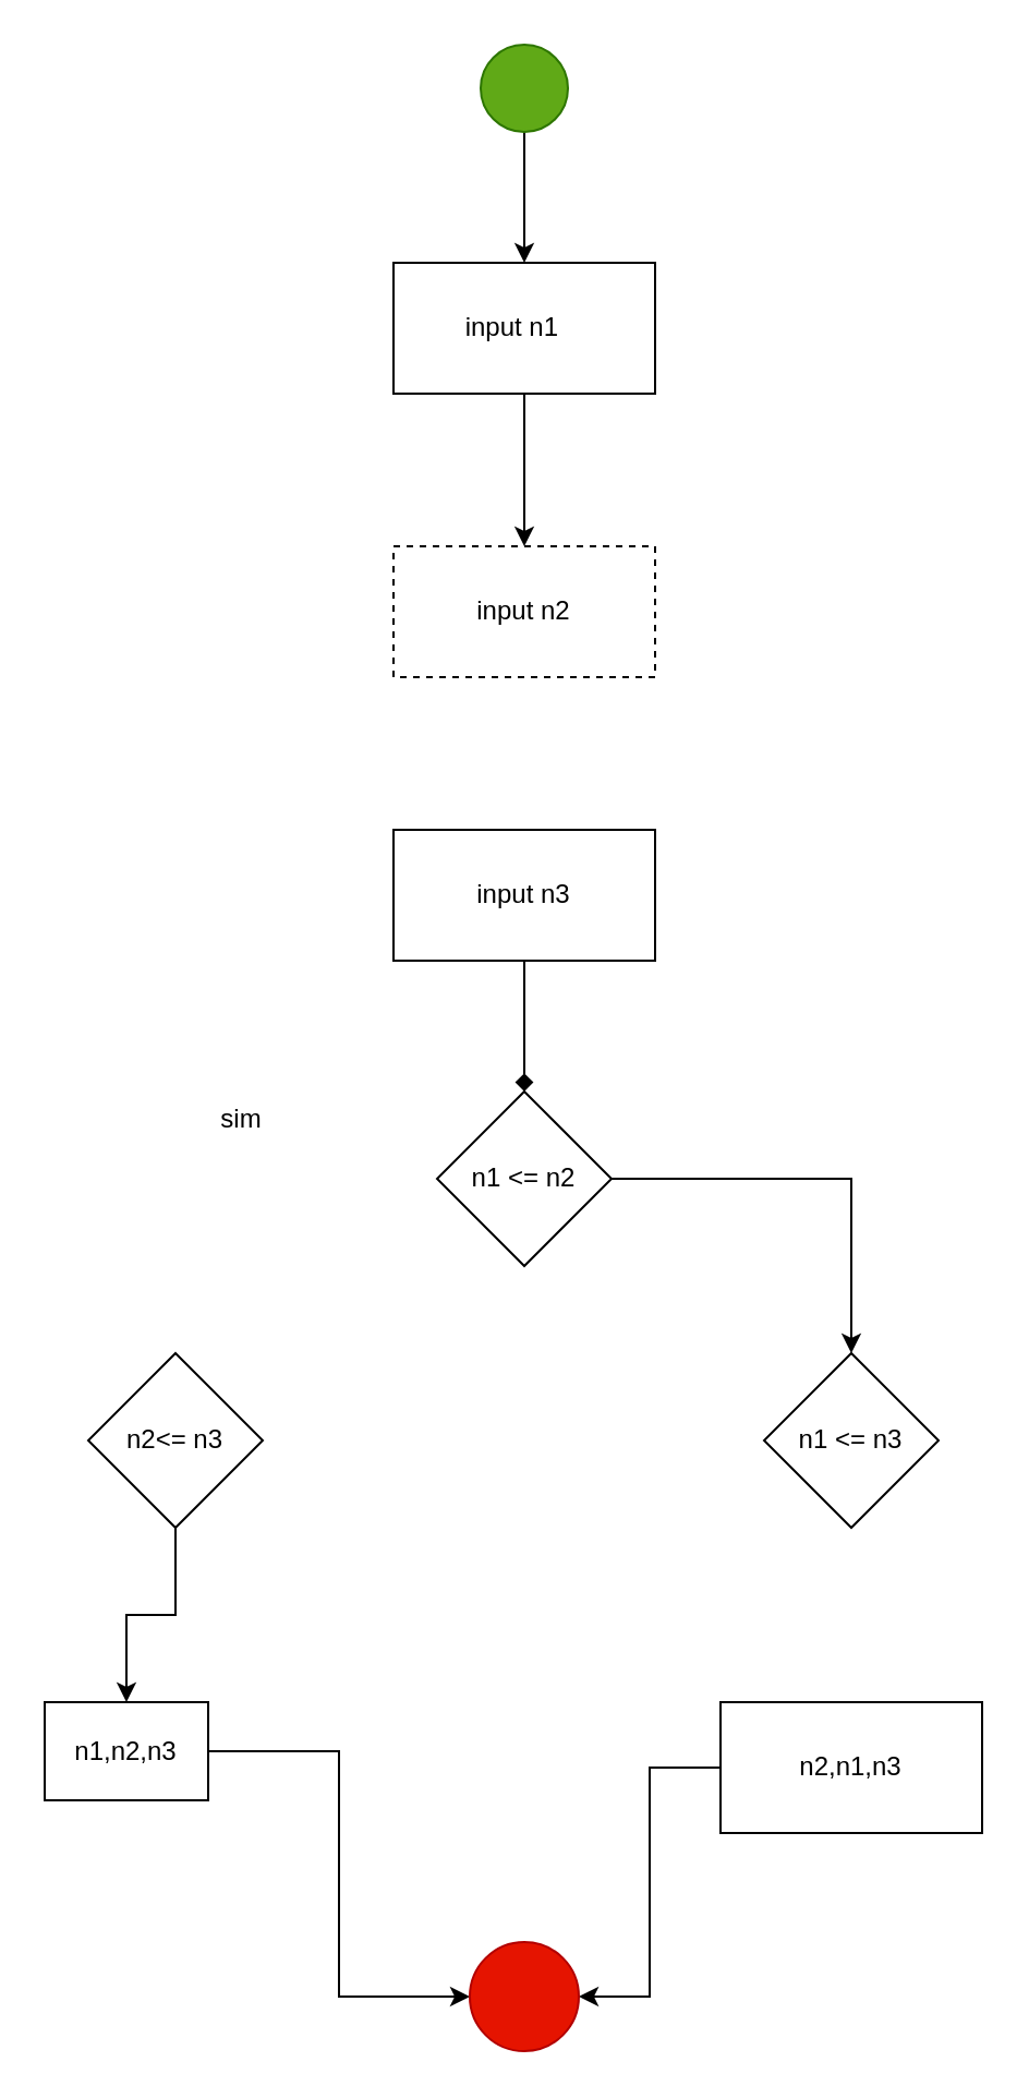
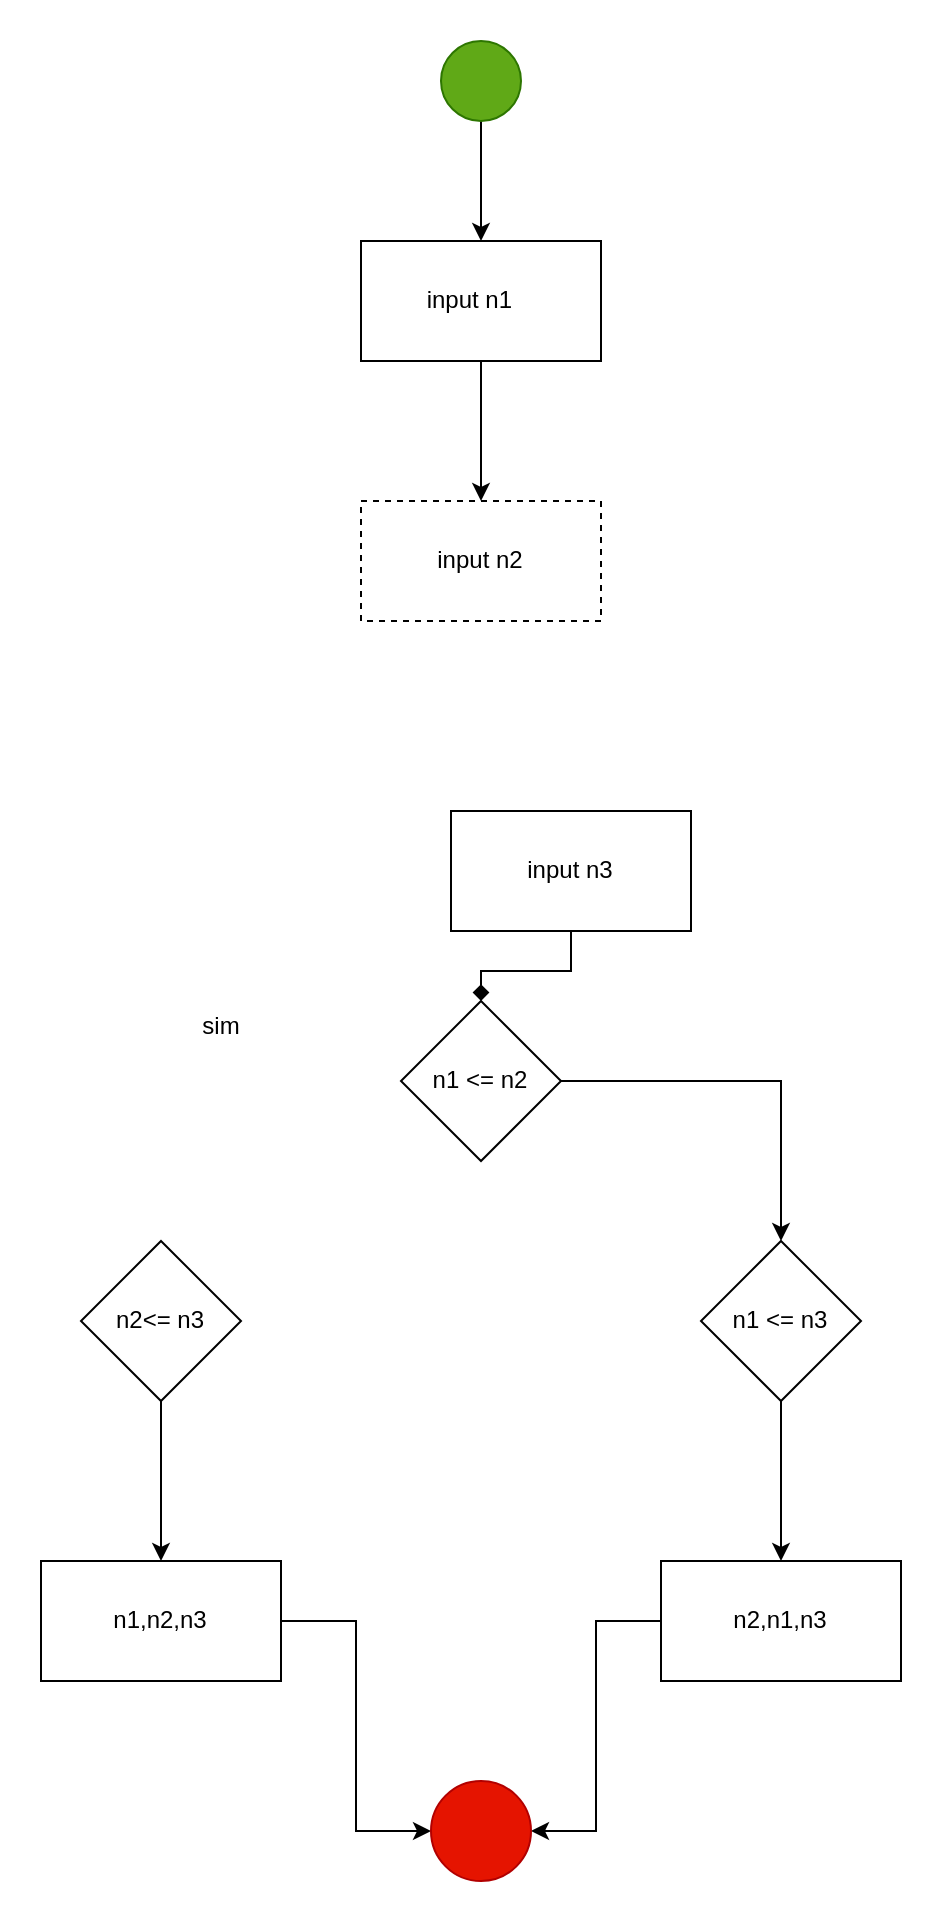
  <mxCell id="0" />
  <mxCell id="1" parent="0" />
  <mxCell id="2" value="" style="edgeStyle=orthogonalEdgeStyle;rounded=0;orthogonalLoop=1;jettySize=auto;html=1;" edge="1" parent="1" source="3" target="5"><mxGeometry relative="1" as="geometry" /></mxCell>
  <mxCell id="3" value="" style="ellipse;whiteSpace=wrap;html=1;aspect=fixed;fillColor=#60a917;fontColor=#ffffff;strokeColor=#2D7600;" vertex="1" parent="1"><mxGeometry x="220" y="20" width="40" height="40" as="geometry" /></mxCell>
  <mxCell id="4" value="" style="edgeStyle=orthogonalEdgeStyle;rounded=0;orthogonalLoop=1;jettySize=auto;html=1;" edge="1" parent="1" source="5" target="6"><mxGeometry relative="1" as="geometry" /></mxCell>
  <mxCell id="5" value="input n1&lt;span style=&quot;white-space: pre;&quot;&gt;&#09;&lt;/span&gt;" style="rounded=0;whiteSpace=wrap;html=1;" vertex="1" parent="1"><mxGeometry x="180" y="120" width="120" height="60" as="geometry" /></mxCell>
  <mxCell id="6" value="input n2" style="rounded=0;whiteSpace=wrap;html=1;dashed=1;" vertex="1" parent="1"><mxGeometry x="180" y="250" width="120" height="60" as="geometry" /></mxCell>
  <mxCell id="7" value="" style="edgeStyle=orthogonalEdgeStyle;rounded=0;orthogonalLoop=1;jettySize=auto;html=1;endArrow=diamond;" edge="1" parent="1" source="8" target="10"><mxGeometry relative="1" as="geometry" /></mxCell>
- <mxCell id="8" value="input n3" style="rounded=0;whiteSpace=wrap;html=1;" vertex="1" parent="1"><mxGeometry x="180" y="380" width="120" height="60" as="geometry" /></mxCell>
+ <mxCell id="8" value="input n3" style="rounded=0;whiteSpace=wrap;html=1;" vertex="1" parent="1"><mxGeometry x="225" y="405" width="120" height="60" as="geometry" /></mxCell>
  <mxCell id="9" style="edgeStyle=orthogonalEdgeStyle;rounded=0;orthogonalLoop=1;jettySize=auto;html=1;entryX=0.5;entryY=0;entryDx=0;entryDy=0;" edge="1" parent="1" source="10" target="14"><mxGeometry relative="1" as="geometry" /></mxCell>
  <mxCell id="10" value="n1 &amp;lt;= n2" style="rhombus;whiteSpace=wrap;html=1;" vertex="1" parent="1"><mxGeometry x="200" y="500" width="80" height="80" as="geometry" /></mxCell>
  <mxCell id="11" value="" style="edgeStyle=orthogonalEdgeStyle;rounded=0;orthogonalLoop=1;jettySize=auto;html=1;" edge="1" parent="1" source="12" target="16"><mxGeometry relative="1" as="geometry" /></mxCell>
  <mxCell id="12" value="n2&amp;lt;= n3" style="rhombus;whiteSpace=wrap;html=1;" vertex="1" parent="1"><mxGeometry x="40" y="620" width="80" height="80" as="geometry" /></mxCell>
+ <mxCell id="13" value="" style="edgeStyle=orthogonalEdgeStyle;rounded=0;orthogonalLoop=1;jettySize=auto;html=1;" edge="1" parent="1" source="14" target="18"><mxGeometry relative="1" as="geometry" /></mxCell>
  <mxCell id="14" value="n1 &amp;lt;= n3" style="rhombus;whiteSpace=wrap;html=1;" vertex="1" parent="1"><mxGeometry x="350" y="620" width="80" height="80" as="geometry" /></mxCell>
  <mxCell id="15" style="edgeStyle=orthogonalEdgeStyle;rounded=0;orthogonalLoop=1;jettySize=auto;html=1;entryX=0;entryY=0.5;entryDx=0;entryDy=0;" edge="1" parent="1" source="16" target="19"><mxGeometry relative="1" as="geometry" /></mxCell>
- <mxCell id="16" value="n1,n2,n3" style="rounded=0;whiteSpace=wrap;html=1;" vertex="1" parent="1"><mxGeometry x="20" y="780" width="75" height="45" as="geometry" /></mxCell>
+ <mxCell id="16" value="n1,n2,n3" style="rounded=0;whiteSpace=wrap;html=1;" vertex="1" parent="1"><mxGeometry x="20" y="780" width="120" height="60" as="geometry" /></mxCell>
  <mxCell id="17" style="edgeStyle=orthogonalEdgeStyle;rounded=0;orthogonalLoop=1;jettySize=auto;html=1;entryX=1;entryY=0.5;entryDx=0;entryDy=0;" edge="1" parent="1" source="18" target="19"><mxGeometry relative="1" as="geometry" /></mxCell>
  <mxCell id="18" value="n2,n1,n3" style="rounded=0;whiteSpace=wrap;html=1;" vertex="1" parent="1"><mxGeometry x="330" y="780" width="120" height="60" as="geometry" /></mxCell>
  <mxCell id="19" value="" style="ellipse;whiteSpace=wrap;html=1;aspect=fixed;fillColor=#e51400;fontColor=#ffffff;strokeColor=#B20000;" vertex="1" parent="1"><mxGeometry x="215" y="890" width="50" height="50" as="geometry" /></mxCell>
  <mxCell id="20" value="sim" style="text;html=1;align=center;verticalAlign=middle;resizable=0;points=[];autosize=1;strokeColor=none;fillColor=none;" vertex="1" parent="1"><mxGeometry x="90" y="498" width="40" height="30" as="geometry" /></mxCell>
